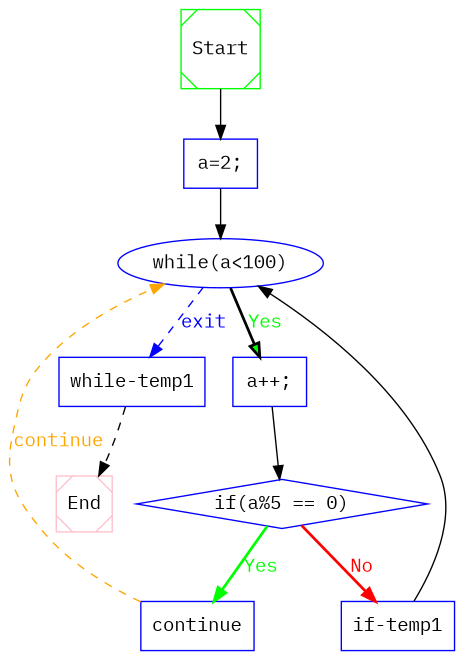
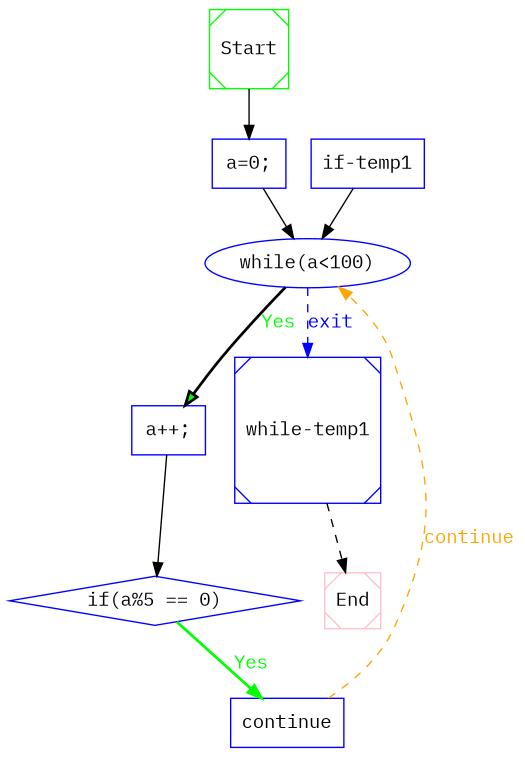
  digraph {
    fontname="IBM Plex Mono"
    node [color=blue fontname="IBM Plex Mono" shape=box]
    edge [color=black fillcolor=black fontcolor=black fontname="IBM Plex Mono" style=solid]
    n1 [color=green label=Start shape=Msquare]
-   n2 [label="a=2;"]
+   n2 [label="a=0;"]
    n3 [label="while(a<100)" shape=ellipse]
    n4 [label="a++;"]
-   n5 [label="while-temp1"]
+   n5 [label="while-temp1" shape=Msquare]
    n6 [label="if(a%5 == 0)" shape=diamond]
    n7 [color=pink label=End shape=Msquare]
    n8 [label=continue]
    n9 [label="if-temp1"]
    n1 -> n2
    n2 -> n3
    n3 -> n4 [fillcolor=green fontcolor=green label=Yes style=bold]
    n3 -> n5 [color=blue fillcolor=blue fontcolor=blue label=exit style=dashed]
    n4 -> n6
    n5 -> n7 [style=dashed]
    n6 -> n8 [color=green fillcolor=green fontcolor=green label=Yes style=bold]
-   n6 -> n9 [color=red fillcolor=red fontcolor=red label=No style=bold]
    n8 -> n3 [color=orange fillcolor=orange fontcolor=orange label=continue style=dashed]
    n9 -> n3
  }
